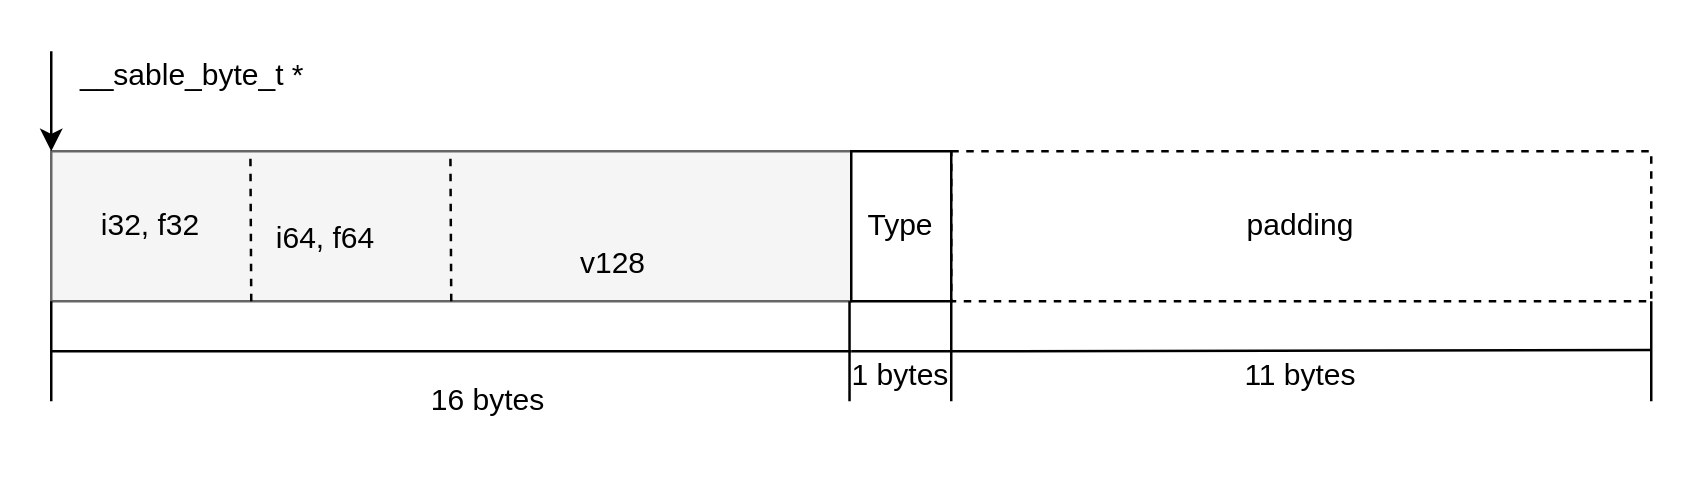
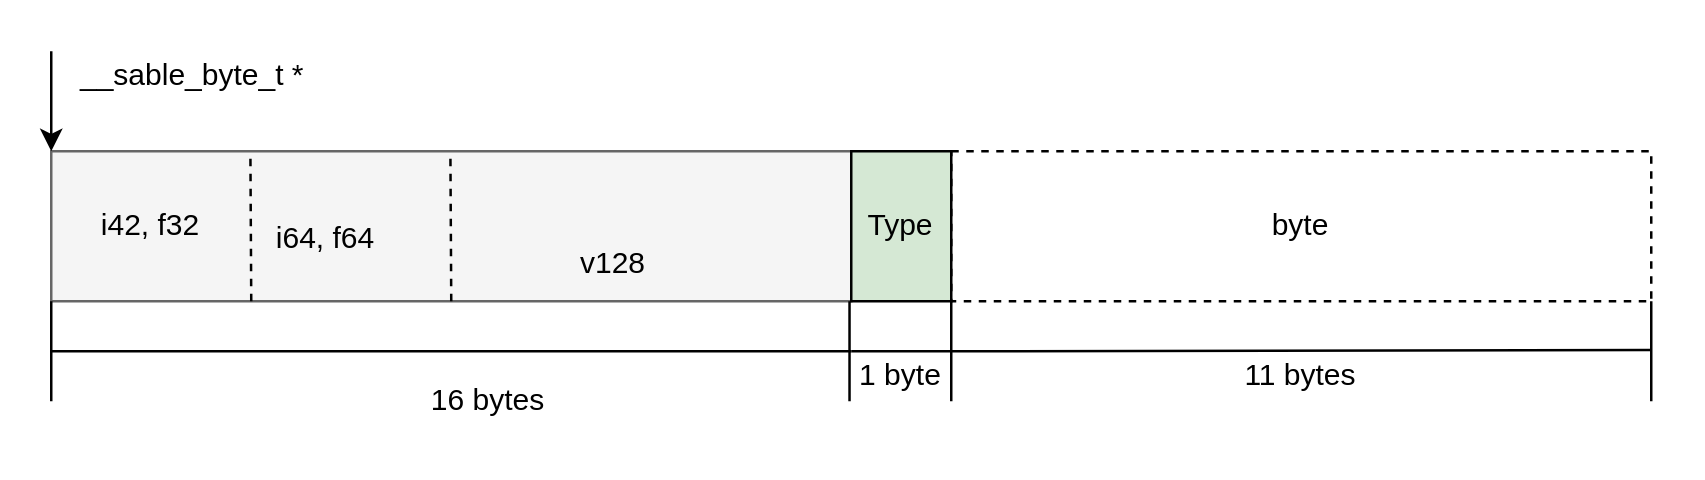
  <mxCell id="0" />
  <mxCell id="1" parent="0" />
  <mxCell id="2" value="" style="rounded=0;whiteSpace=wrap;html=1;fillColor=#f5f5f5;strokeColor=#666666;fontColor=#333333;" parent="1" vertex="1"><mxGeometry x="20" y="60" width="320" height="60" as="geometry" /></mxCell>
  <mxCell id="3" value="" style="endArrow=none;html=1;" parent="1" edge="1"><mxGeometry width="50" height="50" relative="1" as="geometry"><mxPoint x="20" y="160" as="sourcePoint" /><mxPoint x="20" y="120" as="targetPoint" /></mxGeometry></mxCell>
  <mxCell id="4" value="" style="endArrow=none;html=1;" parent="1" edge="1"><mxGeometry width="50" height="50" relative="1" as="geometry"><mxPoint x="339.31" y="160" as="sourcePoint" /><mxPoint x="339.31" y="120" as="targetPoint" /></mxGeometry></mxCell>
  <mxCell id="5" value="" style="endArrow=none;html=1;" parent="1" edge="1"><mxGeometry width="50" height="50" relative="1" as="geometry"><mxPoint x="20" y="140" as="sourcePoint" /><mxPoint x="340" y="140" as="targetPoint" /></mxGeometry></mxCell>
  <mxCell id="6" value="16 bytes" style="text;html=1;strokeColor=none;fillColor=none;align=center;verticalAlign=middle;whiteSpace=wrap;rounded=0;" parent="1" vertex="1"><mxGeometry x="160" y="150" width="70" height="20" as="geometry" /></mxCell>
  <mxCell id="7" value="" style="endArrow=none;html=1;" parent="1" edge="1"><mxGeometry width="50" height="50" relative="1" as="geometry"><mxPoint x="380" y="160" as="sourcePoint" /><mxPoint x="380" y="120" as="targetPoint" /></mxGeometry></mxCell>
  <mxCell id="8" value="" style="endArrow=none;html=1;" parent="1" edge="1"><mxGeometry width="50" height="50" relative="1" as="geometry"><mxPoint x="340" y="140" as="sourcePoint" /><mxPoint x="380" y="140" as="targetPoint" /></mxGeometry></mxCell>
- <mxCell id="9" value="1 bytes" style="text;html=1;strokeColor=none;fillColor=none;align=center;verticalAlign=middle;whiteSpace=wrap;rounded=0;" parent="1" vertex="1"><mxGeometry x="325" y="140" width="70" height="20" as="geometry" /></mxCell>
+ <mxCell id="9" value="1 byte" style="text;html=1;strokeColor=none;fillColor=none;align=center;verticalAlign=middle;whiteSpace=wrap;rounded=0;" parent="1" vertex="1"><mxGeometry x="325" y="140" width="70" height="20" as="geometry" /></mxCell>
  <mxCell id="10" value="" style="endArrow=classic;html=1;entryX=0;entryY=0;entryDx=0;entryDy=0;" parent="1" target="2" edge="1"><mxGeometry width="50" height="50" relative="1" as="geometry"><mxPoint x="20" y="20" as="sourcePoint" /><mxPoint x="90" y="10" as="targetPoint" /></mxGeometry></mxCell>
  <mxCell id="11" value="__sable_byte_t *" style="text;html=1;strokeColor=none;fillColor=none;align=left;verticalAlign=middle;whiteSpace=wrap;rounded=0;" parent="1" vertex="1"><mxGeometry x="30" y="20" width="140" height="20" as="geometry" /></mxCell>
  <mxCell id="12" value="" style="endArrow=none;html=1;exitX=0.25;exitY=1;exitDx=0;exitDy=0;dashed=1;" parent="1" source="2" edge="1"><mxGeometry width="50" height="50" relative="1" as="geometry"><mxPoint x="99.66" y="110" as="sourcePoint" /><mxPoint x="99.66" y="60" as="targetPoint" /></mxGeometry></mxCell>
- <mxCell id="13" value="i32, f32" style="text;html=1;strokeColor=none;fillColor=none;align=center;verticalAlign=middle;whiteSpace=wrap;rounded=0;" parent="1" vertex="1"><mxGeometry x="30" y="80" width="60" height="20" as="geometry" /></mxCell>
+ <mxCell id="13" value="i42, f32" style="text;html=1;strokeColor=none;fillColor=none;align=center;verticalAlign=middle;whiteSpace=wrap;rounded=0;" parent="1" vertex="1"><mxGeometry x="30" y="80" width="60" height="20" as="geometry" /></mxCell>
  <mxCell id="14" value="" style="endArrow=none;html=1;exitX=0.25;exitY=1;exitDx=0;exitDy=0;dashed=1;" parent="1" edge="1"><mxGeometry width="50" height="50" relative="1" as="geometry"><mxPoint x="180" y="120" as="sourcePoint" /><mxPoint x="179.66" y="60" as="targetPoint" /></mxGeometry></mxCell>
  <mxCell id="15" value="i64, f64" style="text;html=1;strokeColor=none;fillColor=none;align=center;verticalAlign=middle;whiteSpace=wrap;rounded=0;" parent="1" vertex="1"><mxGeometry x="100" y="85" width="60" height="20" as="geometry" /></mxCell>
  <mxCell id="16" value="v128" style="text;html=1;strokeColor=none;fillColor=none;align=center;verticalAlign=middle;whiteSpace=wrap;rounded=0;" parent="1" vertex="1"><mxGeometry x="215" y="95" width="60" height="20" as="geometry" /></mxCell>
- <mxCell id="17" value="padding" style="rounded=0;whiteSpace=wrap;html=1;dashed=1;" vertex="1" parent="1"><mxGeometry x="380" y="60" width="280" height="60" as="geometry" /></mxCell>
+ <mxCell id="17" value="byte" style="rounded=0;whiteSpace=wrap;html=1;dashed=1;" vertex="1" parent="1"><mxGeometry x="380" y="60" width="280" height="60" as="geometry" /></mxCell>
  <mxCell id="18" value="" style="endArrow=none;html=1;" edge="1" parent="1"><mxGeometry width="50" height="50" relative="1" as="geometry"><mxPoint x="660" y="160" as="sourcePoint" /><mxPoint x="660" y="120" as="targetPoint" /></mxGeometry></mxCell>
  <mxCell id="19" value="" style="endArrow=none;html=1;" edge="1" parent="1"><mxGeometry width="50" height="50" relative="1" as="geometry"><mxPoint x="380" y="140" as="sourcePoint" /><mxPoint x="660" y="139.52" as="targetPoint" /></mxGeometry></mxCell>
  <mxCell id="20" value="11 bytes" style="text;html=1;strokeColor=none;fillColor=none;align=center;verticalAlign=middle;whiteSpace=wrap;rounded=0;" vertex="1" parent="1"><mxGeometry x="485" y="140" width="70" height="20" as="geometry" /></mxCell>
- <mxCell id="21" value="Type" style="rounded=0;whiteSpace=wrap;html=1;" parent="1" vertex="1"><mxGeometry x="340" y="60" width="40" height="60" as="geometry" /></mxCell>
+ <mxCell id="21" value="Type" style="rounded=0;whiteSpace=wrap;html=1;fillColor=#d5e8d4;" parent="1" vertex="1"><mxGeometry x="340" y="60" width="40" height="60" as="geometry" /></mxCell>
